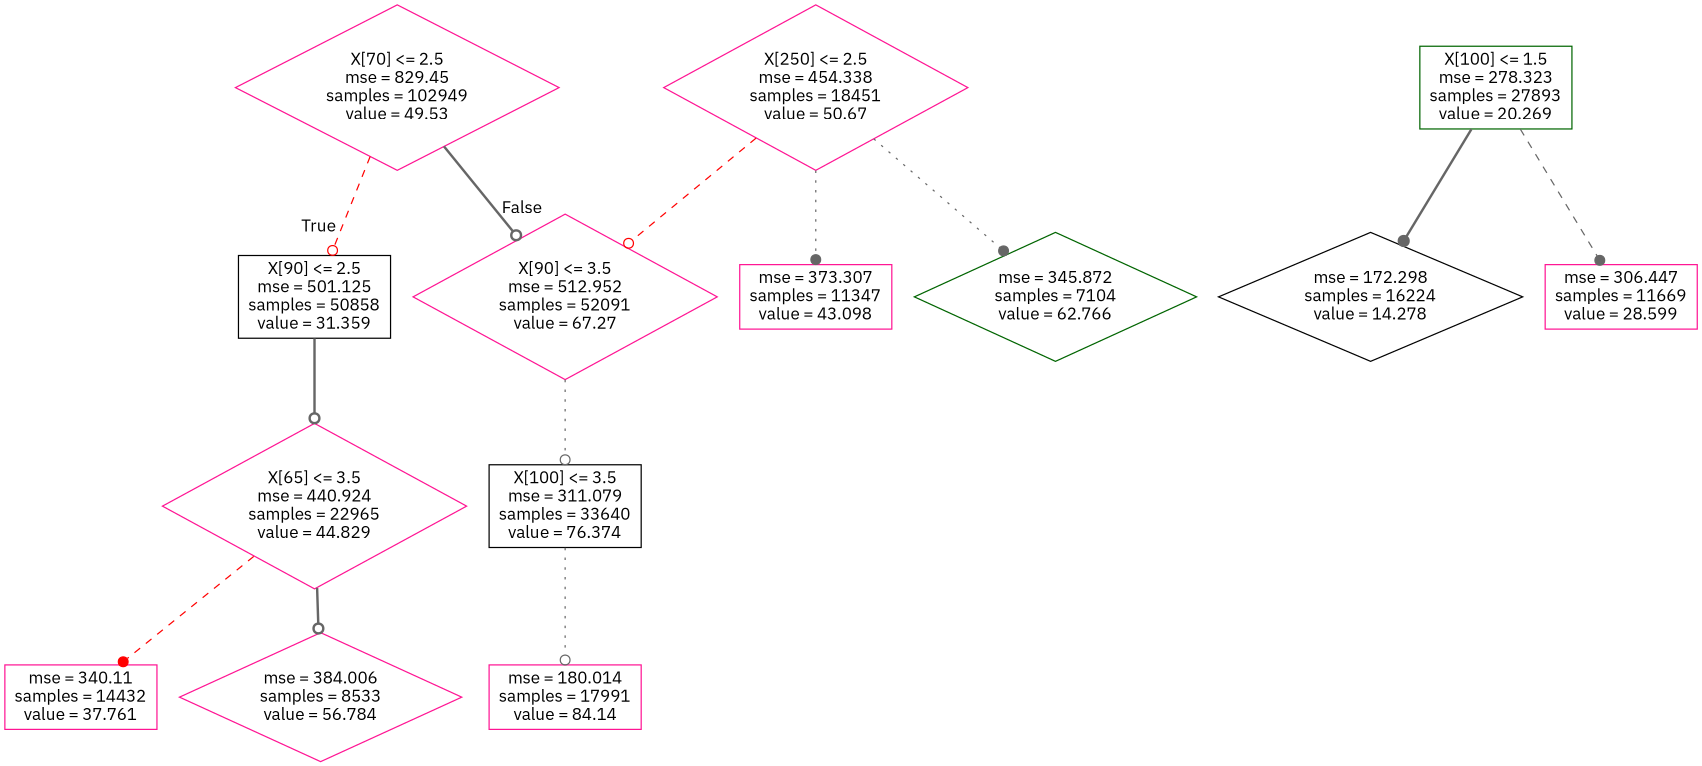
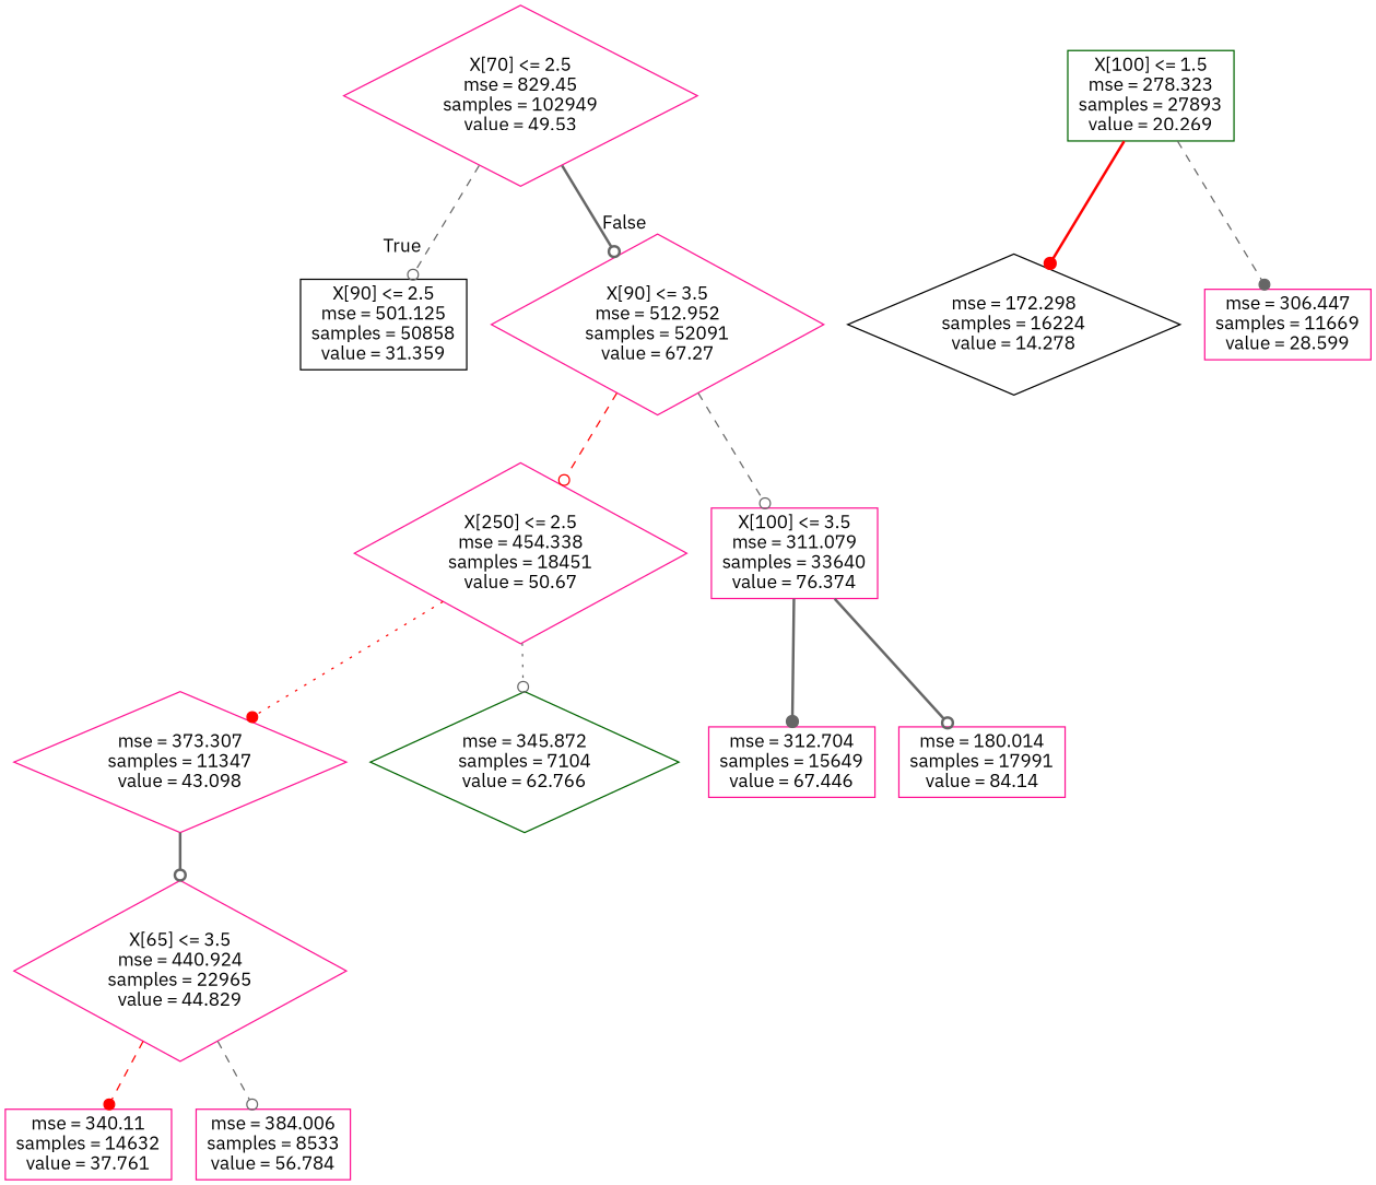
  digraph {
    fontname="IBM Plex Sans"
    node [color=deeppink fontname="IBM Plex Sans" shape=diamond]
    edge [arrowhead=odot color=gray40 fontname="IBM Plex Sans" style=dashed]
    n1 [label="X[70] <= 2.5\nmse = 829.45\nsamples = 102949\nvalue = 49.53"]
    n2 [color=black label="X[90] <= 2.5\nmse = 501.125\nsamples = 50858\nvalue = 31.359" shape=box]
    n3 [label="X[90] <= 3.5\nmse = 512.952\nsamples = 52091\nvalue = 67.27"]
    n4 [label="X[65] <= 3.5\nmse = 440.924\nsamples = 22965\nvalue = 44.829"]
    n5 [label="X[250] <= 2.5\nmse = 454.338\nsamples = 18451\nvalue = 50.67"]
-   n6 [color=black label="X[100] <= 3.5\nmse = 311.079\nsamples = 33640\nvalue = 76.374" shape=box]
+   n6 [label="X[100] <= 3.5\nmse = 311.079\nsamples = 33640\nvalue = 76.374" shape=box]
    n7 [color=darkgreen label="X[100] <= 1.5\nmse = 278.323\nsamples = 27893\nvalue = 20.269" shape=box]
    n8 [color=black label="mse = 172.298\nsamples = 16224\nvalue = 14.278"]
    n9 [label="mse = 306.447\nsamples = 11669\nvalue = 28.599" shape=box]
-   n10 [label="mse = 340.11\nsamples = 14432\nvalue = 37.761" shape=box]
-   n11 [label="mse = 384.006\nsamples = 8533\nvalue = 56.784"]
-   n12 [label="mse = 373.307\nsamples = 11347\nvalue = 43.098" shape=box]
+   n10 [label="mse = 340.11\nsamples = 14632\nvalue = 37.761" shape=box]
+   n11 [label="mse = 384.006\nsamples = 8533\nvalue = 56.784" shape=box]
+   n12 [label="mse = 373.307\nsamples = 11347\nvalue = 43.098"]
    n13 [color=darkgreen label="mse = 345.872\nsamples = 7104\nvalue = 62.766"]
+   n14 [label="mse = 312.704\nsamples = 15649\nvalue = 67.446" shape=box]
    n15 [label="mse = 180.014\nsamples = 17991\nvalue = 84.14" shape=box]
-   n1 -> n2 [color=red headlabel=True labelangle=45 labeldistance=2.5]
+   n1 -> n2 [headlabel=True labelangle=45 labeldistance=2.5]
    n1 -> n3 [headlabel=False labelangle=-45 labeldistance=2.5 style=bold]
-   n2 -> n4 [style=bold]
-   n5 -> n3 [color=red]
-   n3 -> n6 [style=dotted]
+   n12 -> n4 [style=bold]
+   n3 -> n5 [color=red]
+   n3 -> n6
    n4 -> n10 [arrowhead=dot color=red]
-   n4 -> n11 [style=bold]
-   n5 -> n12 [arrowhead=dot style=dotted]
-   n5 -> n13 [arrowhead=dot style=dotted]
-   n6 -> n15 [style=dotted]
-   n7 -> n8 [arrowhead=dot style=bold]
+   n4 -> n11
+   n5 -> n12 [arrowhead=dot color=red style=dotted]
+   n5 -> n13 [style=dotted]
+   n6 -> n14 [arrowhead=dot style=bold]
+   n6 -> n15 [style=bold]
+   n7 -> n8 [arrowhead=dot color=red style=bold]
    n7 -> n9 [arrowhead=dot]
  }
